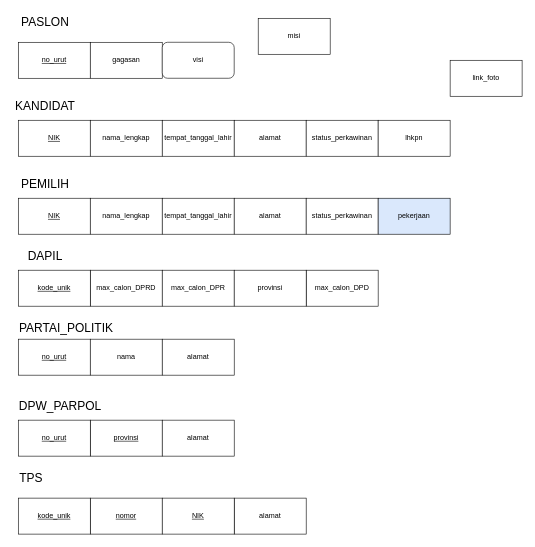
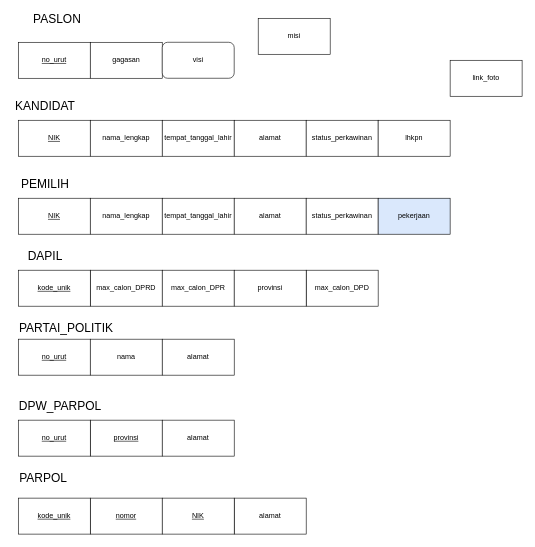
  <mxCell id="0" />
  <mxCell id="1" parent="0" />
  <mxCell id="2" value="no_urut" style="rounded=0;whiteSpace=wrap;html=1;fontStyle=4" vertex="1" parent="1"><mxGeometry x="30" y="70" width="120" height="60" as="geometry" /></mxCell>
  <mxCell id="3" value="gagasan" style="rounded=0;whiteSpace=wrap;html=1;" vertex="1" parent="1"><mxGeometry x="150" y="70" width="120" height="60" as="geometry" /></mxCell>
  <mxCell id="4" value="visi" style="whiteSpace=wrap;html=1;rounded=1;" vertex="1" parent="1"><mxGeometry x="270" y="70" width="120" height="60" as="geometry" /></mxCell>
  <mxCell id="5" value="misi" style="rounded=0;whiteSpace=wrap;html=1;" vertex="1" parent="1"><mxGeometry x="430" y="30" width="120" height="60" as="geometry" /></mxCell>
- <mxCell id="6" value="PASLON" style="text;html=1;align=center;verticalAlign=middle;whiteSpace=wrap;rounded=0;fontSize=20;" vertex="1" parent="1"><mxGeometry x="20" y="20" width="110" height="30" as="geometry" /></mxCell>
+ <mxCell id="6" value="PASLON" style="text;html=1;align=center;verticalAlign=middle;whiteSpace=wrap;rounded=0;fontSize=20;" vertex="1" parent="1"><mxGeometry x="40" y="15" width="110" height="30" as="geometry" /></mxCell>
  <mxCell id="7" value="NIK" style="rounded=0;whiteSpace=wrap;html=1;fontStyle=4" vertex="1" parent="1"><mxGeometry x="30" y="200" width="120" height="60" as="geometry" /></mxCell>
  <mxCell id="8" value="nama_lengkap" style="rounded=0;whiteSpace=wrap;html=1;" vertex="1" parent="1"><mxGeometry x="150" y="200" width="120" height="60" as="geometry" /></mxCell>
  <mxCell id="9" value="tempat_tanggal_lahir" style="rounded=0;whiteSpace=wrap;html=1;" vertex="1" parent="1"><mxGeometry x="270" y="200" width="120" height="60" as="geometry" /></mxCell>
  <mxCell id="10" value="alamat" style="rounded=0;whiteSpace=wrap;html=1;" vertex="1" parent="1"><mxGeometry x="390" y="200" width="120" height="60" as="geometry" /></mxCell>
  <mxCell id="11" value="status_perkawinan" style="rounded=0;whiteSpace=wrap;html=1;" vertex="1" parent="1"><mxGeometry x="510" y="200" width="120" height="60" as="geometry" /></mxCell>
  <mxCell id="12" value="lhkpn" style="rounded=0;whiteSpace=wrap;html=1;" vertex="1" parent="1"><mxGeometry x="630" y="200" width="120" height="60" as="geometry" /></mxCell>
  <mxCell id="13" value="link_foto" style="rounded=0;whiteSpace=wrap;html=1;" vertex="1" parent="1"><mxGeometry x="750" y="100" width="120" height="60" as="geometry" /></mxCell>
  <mxCell id="14" value="NIK" style="rounded=0;whiteSpace=wrap;html=1;fontStyle=4" vertex="1" parent="1"><mxGeometry x="30" y="330" width="120" height="60" as="geometry" /></mxCell>
  <mxCell id="15" value="KANDIDAT" style="text;html=1;align=center;verticalAlign=middle;whiteSpace=wrap;rounded=0;fontSize=20;" vertex="1" parent="1"><mxGeometry x="30" y="160" width="90" height="30" as="geometry" /></mxCell>
  <mxCell id="16" value="nama_lengkap" style="rounded=0;whiteSpace=wrap;html=1;" vertex="1" parent="1"><mxGeometry x="150" y="330" width="120" height="60" as="geometry" /></mxCell>
  <mxCell id="17" value="tempat_tanggal_lahir" style="rounded=0;whiteSpace=wrap;html=1;" vertex="1" parent="1"><mxGeometry x="270" y="330" width="120" height="60" as="geometry" /></mxCell>
  <mxCell id="18" value="alamat" style="rounded=0;whiteSpace=wrap;html=1;" vertex="1" parent="1"><mxGeometry x="390" y="330" width="120" height="60" as="geometry" /></mxCell>
  <mxCell id="19" value="status_perkawinan" style="rounded=0;whiteSpace=wrap;html=1;" vertex="1" parent="1"><mxGeometry x="510" y="330" width="120" height="60" as="geometry" /></mxCell>
  <mxCell id="20" value="pekerjaan" style="rounded=0;whiteSpace=wrap;html=1;fillColor=#dae8fc;" vertex="1" parent="1"><mxGeometry x="630" y="330" width="120" height="60" as="geometry" /></mxCell>
  <mxCell id="21" value="max_calon_DPD" style="rounded=0;whiteSpace=wrap;html=1;" vertex="1" parent="1"><mxGeometry x="510" y="450" width="120" height="60" as="geometry" /></mxCell>
  <mxCell id="22" value="PEMILIH" style="text;html=1;align=center;verticalAlign=middle;whiteSpace=wrap;rounded=0;fontSize=20;" vertex="1" parent="1"><mxGeometry x="30" y="290" width="90" height="30" as="geometry" /></mxCell>
  <mxCell id="23" value="max_calon_DPRD" style="rounded=0;whiteSpace=wrap;html=1;" vertex="1" parent="1"><mxGeometry x="150" y="450" width="120" height="60" as="geometry" /></mxCell>
  <mxCell id="24" value="max_calon_DPR" style="rounded=0;whiteSpace=wrap;html=1;" vertex="1" parent="1"><mxGeometry x="270" y="450" width="120" height="60" as="geometry" /></mxCell>
  <mxCell id="25" value="provinsi" style="rounded=0;whiteSpace=wrap;html=1;" vertex="1" parent="1"><mxGeometry x="390" y="450" width="120" height="60" as="geometry" /></mxCell>
  <mxCell id="26" value="kode_unik" style="rounded=0;whiteSpace=wrap;html=1;fontStyle=4" vertex="1" parent="1"><mxGeometry x="30" y="450" width="120" height="60" as="geometry" /></mxCell>
  <mxCell id="27" value="DAPIL" style="text;html=1;align=center;verticalAlign=middle;whiteSpace=wrap;rounded=0;fontSize=20;" vertex="1" parent="1"><mxGeometry x="30" y="410" width="90" height="30" as="geometry" /></mxCell>
  <mxCell id="28" value="no_urut" style="rounded=0;whiteSpace=wrap;html=1;fontStyle=4" vertex="1" parent="1"><mxGeometry x="30" y="565" width="120" height="60" as="geometry" /></mxCell>
  <mxCell id="29" value="nama" style="rounded=0;whiteSpace=wrap;html=1;" vertex="1" parent="1"><mxGeometry x="150" y="565" width="120" height="60" as="geometry" /></mxCell>
  <mxCell id="30" value="alamat" style="rounded=0;whiteSpace=wrap;html=1;" vertex="1" parent="1"><mxGeometry x="270" y="565" width="120" height="60" as="geometry" /></mxCell>
  <mxCell id="31" value="PARTAI_POLITIK" style="text;html=1;align=center;verticalAlign=middle;whiteSpace=wrap;rounded=0;fontSize=20;" vertex="1" parent="1"><mxGeometry x="30" y="530" width="160" height="30" as="geometry" /></mxCell>
  <mxCell id="32" value="provinsi" style="rounded=0;whiteSpace=wrap;html=1;fontStyle=4" vertex="1" parent="1"><mxGeometry x="150" y="700" width="120" height="60" as="geometry" /></mxCell>
  <mxCell id="33" value="no_urut" style="rounded=0;whiteSpace=wrap;html=1;fontStyle=4" vertex="1" parent="1"><mxGeometry x="30" y="700" width="120" height="60" as="geometry" /></mxCell>
  <mxCell id="34" value="alamat" style="rounded=0;whiteSpace=wrap;html=1;" vertex="1" parent="1"><mxGeometry x="270" y="700" width="120" height="60" as="geometry" /></mxCell>
  <mxCell id="35" value="DPW_PARPOL" style="text;html=1;align=center;verticalAlign=middle;whiteSpace=wrap;rounded=0;fontSize=20;" vertex="1" parent="1"><mxGeometry x="20" y="660" width="160" height="30" as="geometry" /></mxCell>
  <mxCell id="36" value="alamat" style="rounded=0;whiteSpace=wrap;html=1;" vertex="1" parent="1"><mxGeometry x="390" y="830" width="120" height="60" as="geometry" /></mxCell>
  <mxCell id="37" value="nomor" style="rounded=0;whiteSpace=wrap;html=1;fontStyle=4" vertex="1" parent="1"><mxGeometry x="150" y="830" width="120" height="60" as="geometry" /></mxCell>
  <mxCell id="38" value="kode_unik" style="rounded=0;whiteSpace=wrap;html=1;fontStyle=4" vertex="1" parent="1"><mxGeometry x="30" y="830" width="120" height="60" as="geometry" /></mxCell>
- <mxCell id="39" value="TPS" style="text;html=1;align=left;verticalAlign=middle;whiteSpace=wrap;rounded=0;fontSize=20;" vertex="1" parent="1"><mxGeometry x="30" y="780" width="160" height="30" as="geometry" /></mxCell>
+ <mxCell id="39" value="PARPOL" style="text;html=1;align=left;verticalAlign=middle;whiteSpace=wrap;rounded=0;fontSize=20;" vertex="1" parent="1"><mxGeometry x="30" y="780" width="160" height="30" as="geometry" /></mxCell>
  <mxCell id="40" value="NIK" style="rounded=0;whiteSpace=wrap;html=1;fontStyle=4" vertex="1" parent="1"><mxGeometry x="270" y="830" width="120" height="60" as="geometry" /></mxCell>
